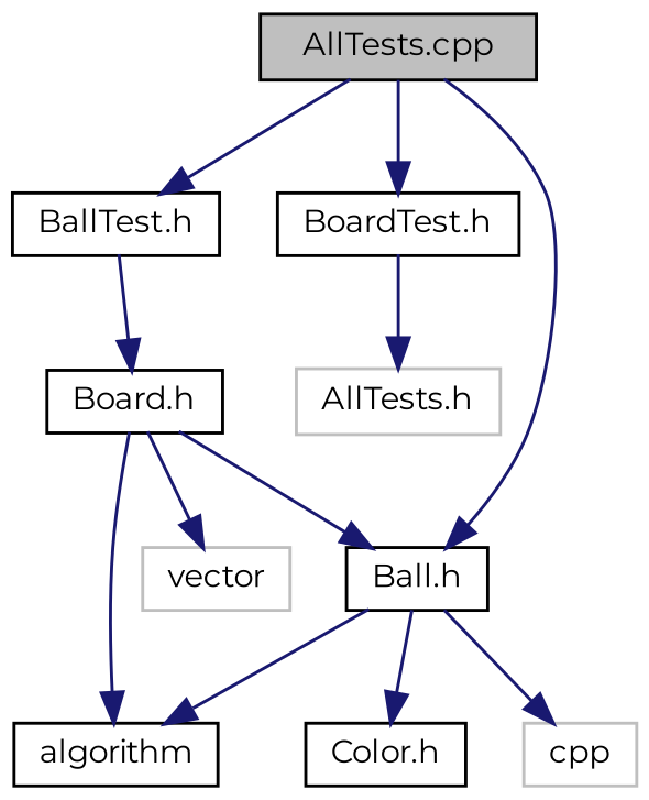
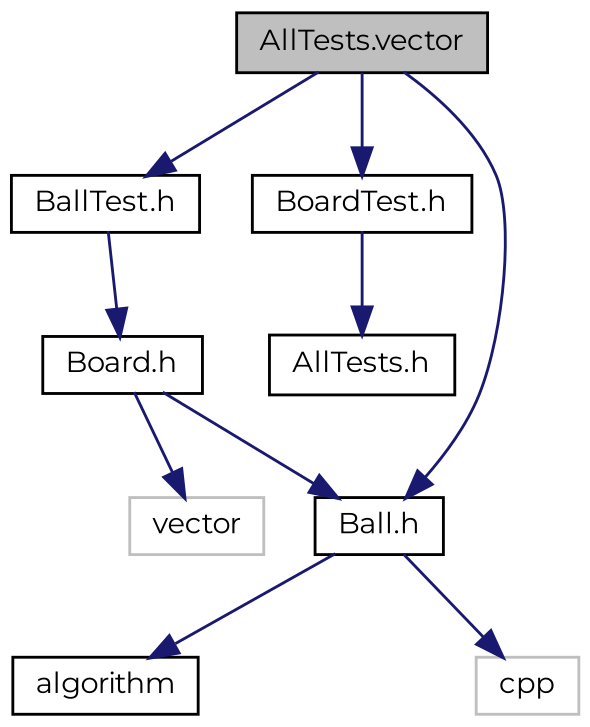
  digraph {
    fontname=Montserrat
    node [color=black fillcolor=white fontname=Montserrat fontsize=10 shape=record style=filled]
    edge [color=midnightblue fontname=Montserrat fontsize=10 labelfontname=Helvetica labelfontsize=10 style=solid]
-   n1 [fillcolor=grey75 fontcolor=black height=0.2 label="AllTests.cpp" width=0.4]
+   n1 [fillcolor=grey75 fontcolor=black height=0.2 label="AllTests.vector" width=0.4]
    n2 [height=0.2 label="BallTest.h" width=0.4]
    n3 [height=0.2 label="BoardTest.h" width=0.4]
    n4 [height=0.2 label="Ball.h" width=0.4]
-   n5 [color=grey75 height=0.2 label="AllTests.h" width=0.4]
+   n5 [height=0.2 label="AllTests.h" width=0.4]
    n6 [height=0.2 label="Board.h" width=0.4]
    n7 [color=grey75 height=0.2 label=cpp width=0.4]
-   n8 [height=0.2 label="Color.h" width=0.4]
    n9 [height=0.2 label=algorithm width=0.4]
    n10 [color=grey75 height=0.2 label=vector width=0.4]
    n1 -> n2
    n1 -> n3
    n1 -> n4
    n2 -> n6
    n3 -> n5
    n4 -> n7
-   n4 -> n8
    n4 -> n9
    n6 -> n4
-   n6 -> n9
    n6 -> n10
  }
